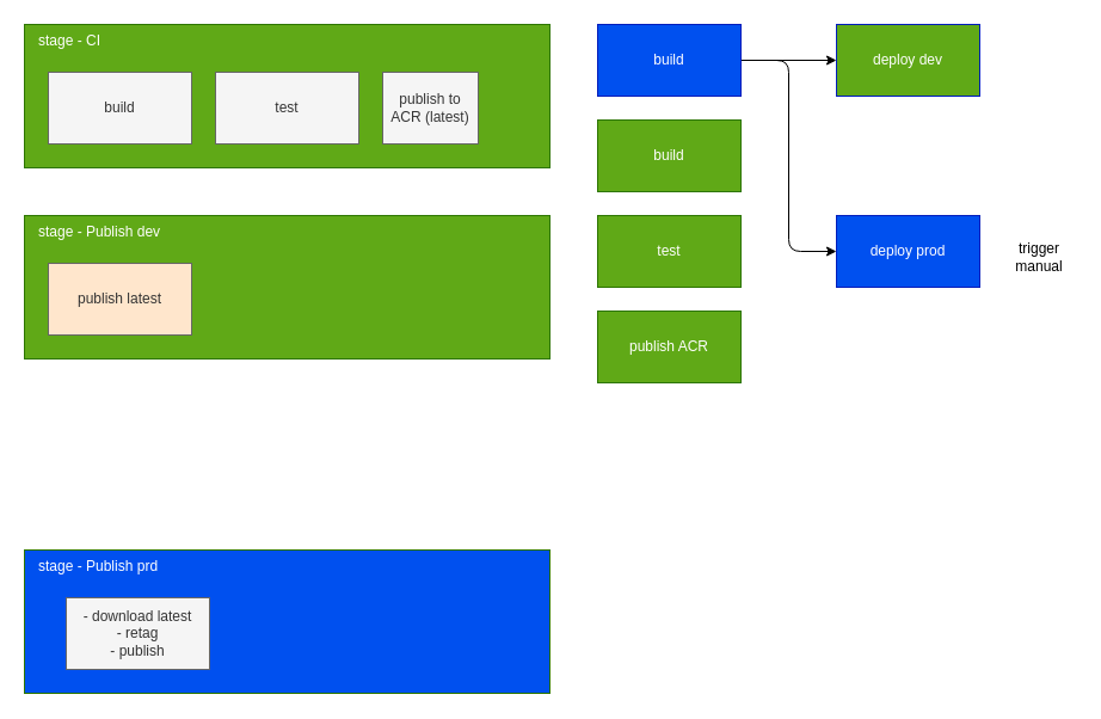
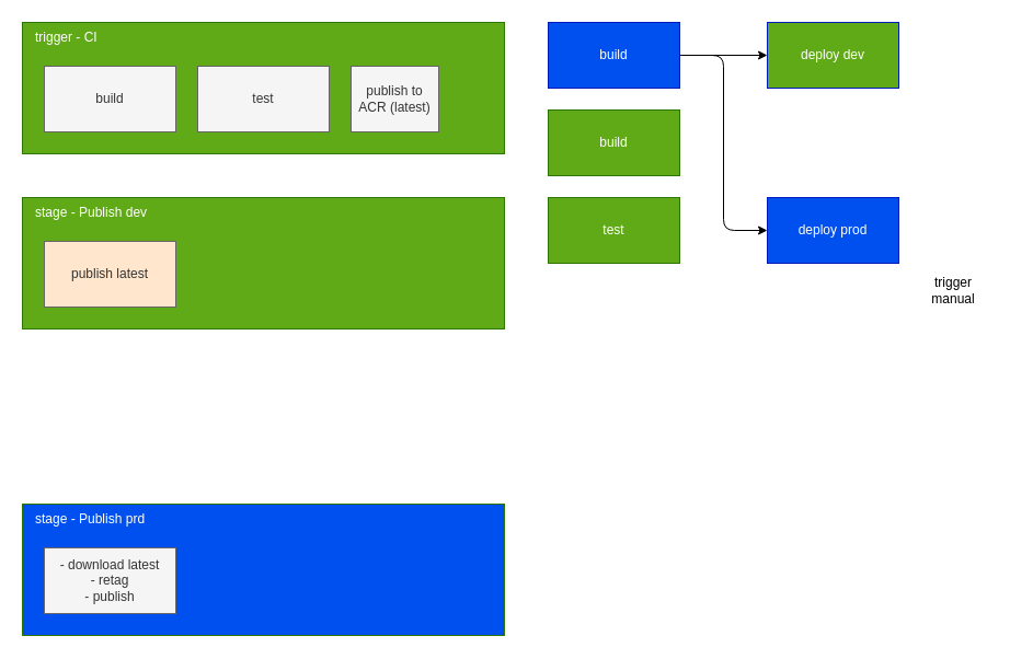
  <mxCell id="0" />
  <mxCell id="1" parent="0" />
- <mxCell id="2" value="&amp;nbsp; &amp;nbsp;stage - CI" style="rounded=0;whiteSpace=wrap;html=1;verticalAlign=top;align=left;fillColor=#60a917;fontColor=#ffffff;strokeColor=#2D7600;" vertex="1" parent="1"><mxGeometry x="20" y="20" width="440" height="120" as="geometry" /></mxCell>
+ <mxCell id="2" value="&amp;nbsp; &amp;nbsp;trigger - CI" style="rounded=0;whiteSpace=wrap;html=1;verticalAlign=top;align=left;fillColor=#60a917;fontColor=#ffffff;strokeColor=#2D7600;" vertex="1" parent="1"><mxGeometry x="20" y="20" width="440" height="120" as="geometry" /></mxCell>
  <mxCell id="3" value="build" style="rounded=0;whiteSpace=wrap;html=1;fillColor=#f5f5f5;fontColor=#333333;strokeColor=#666666;" vertex="1" parent="1"><mxGeometry x="40" y="60" width="120" height="60" as="geometry" /></mxCell>
  <mxCell id="4" value="&amp;nbsp; &amp;nbsp;stage - Publish prd" style="rounded=0;whiteSpace=wrap;html=1;verticalAlign=top;align=left;fillColor=#0050ef;fontColor=#ffffff;strokeColor=#2D7600;" vertex="1" parent="1"><mxGeometry x="20" y="460" width="440" height="120" as="geometry" /></mxCell>
  <mxCell id="5" style="edgeStyle=none;html=1;entryX=0;entryY=0.5;entryDx=0;entryDy=0;" edge="1" parent="1" source="7" target="8"><mxGeometry relative="1" as="geometry" /></mxCell>
  <mxCell id="6" style="edgeStyle=orthogonalEdgeStyle;html=1;entryX=0;entryY=0.5;entryDx=0;entryDy=0;" edge="1" parent="1" source="7" target="9"><mxGeometry relative="1" as="geometry" /></mxCell>
  <mxCell id="7" value="build" style="rounded=0;whiteSpace=wrap;html=1;fillColor=#0050ef;fontColor=#ffffff;strokeColor=#001DBC;" vertex="1" parent="1"><mxGeometry x="500" y="20" width="120" height="60" as="geometry" /></mxCell>
  <mxCell id="8" value="deploy dev" style="rounded=0;whiteSpace=wrap;html=1;fillColor=#60a917;fontColor=#ffffff;strokeColor=#001DBC;" vertex="1" parent="1"><mxGeometry x="700" y="20" width="120" height="60" as="geometry" /></mxCell>
  <mxCell id="9" value="deploy prod" style="rounded=0;whiteSpace=wrap;html=1;fillColor=#0050ef;fontColor=#ffffff;strokeColor=#001DBC;" vertex="1" parent="1"><mxGeometry x="700" y="180" width="120" height="60" as="geometry" /></mxCell>
  <mxCell id="10" value="build" style="rounded=0;whiteSpace=wrap;html=1;fillColor=#60a917;fontColor=#ffffff;strokeColor=#2D7600;" vertex="1" parent="1"><mxGeometry x="500" y="100" width="120" height="60" as="geometry" /></mxCell>
  <mxCell id="11" value="test" style="rounded=0;whiteSpace=wrap;html=1;fillColor=#60a917;fontColor=#ffffff;strokeColor=#2D7600;" vertex="1" parent="1"><mxGeometry x="500" y="180" width="120" height="60" as="geometry" /></mxCell>
- <mxCell id="12" value="publish ACR" style="rounded=0;whiteSpace=wrap;html=1;fillColor=#60a917;fontColor=#ffffff;strokeColor=#2D7600;" vertex="1" parent="1"><mxGeometry x="500" y="260" width="120" height="60" as="geometry" /></mxCell>
- <mxCell id="13" value="trigger manual" style="text;html=1;strokeColor=none;fillColor=none;align=center;verticalAlign=middle;whiteSpace=wrap;rounded=0;" vertex="1" parent="1"><mxGeometry x="840" y="200" width="60" height="30" as="geometry" /></mxCell>
+ <mxCell id="13" value="trigger manual" style="text;html=1;strokeColor=none;fillColor=none;align=center;verticalAlign=middle;whiteSpace=wrap;rounded=0;" vertex="1" parent="1"><mxGeometry x="840" y="250" width="60" height="30" as="geometry" /></mxCell>
  <mxCell id="14" value="&amp;nbsp; &amp;nbsp;stage - Publish dev" style="rounded=0;whiteSpace=wrap;html=1;verticalAlign=top;align=left;fillColor=#60a917;fontColor=#ffffff;strokeColor=#2D7600;" vertex="1" parent="1"><mxGeometry x="20" y="180" width="440" height="120" as="geometry" /></mxCell>
  <mxCell id="15" value="test" style="rounded=0;whiteSpace=wrap;html=1;fillColor=#f5f5f5;fontColor=#333333;strokeColor=#666666;" vertex="1" parent="1"><mxGeometry x="180" y="60" width="120" height="60" as="geometry" /></mxCell>
  <mxCell id="16" value="publish to ACR (latest)" style="rounded=0;whiteSpace=wrap;html=1;fillColor=#f5f5f5;fontColor=#333333;strokeColor=#666666;" vertex="1" parent="1"><mxGeometry x="320" y="60" width="80" height="60" as="geometry" /></mxCell>
  <mxCell id="17" value="publish latest" style="rounded=0;whiteSpace=wrap;html=1;fillColor=#ffe6cc;fontColor=#333333;strokeColor=#666666;" vertex="1" parent="1"><mxGeometry x="40" y="220" width="120" height="60" as="geometry" /></mxCell>
- <mxCell id="18" value="- download latest&lt;br&gt;- retag&lt;br&gt;- publish" style="rounded=0;whiteSpace=wrap;html=1;fillColor=#f5f5f5;fontColor=#333333;strokeColor=#666666;" vertex="1" parent="1"><mxGeometry x="55" y="500" width="120" height="60" as="geometry" /></mxCell>
+ <mxCell id="18" value="- download latest&lt;br&gt;- retag&lt;br&gt;- publish" style="rounded=0;whiteSpace=wrap;html=1;fillColor=#f5f5f5;fontColor=#333333;strokeColor=#666666;" vertex="1" parent="1"><mxGeometry x="40" y="500" width="120" height="60" as="geometry" /></mxCell>
